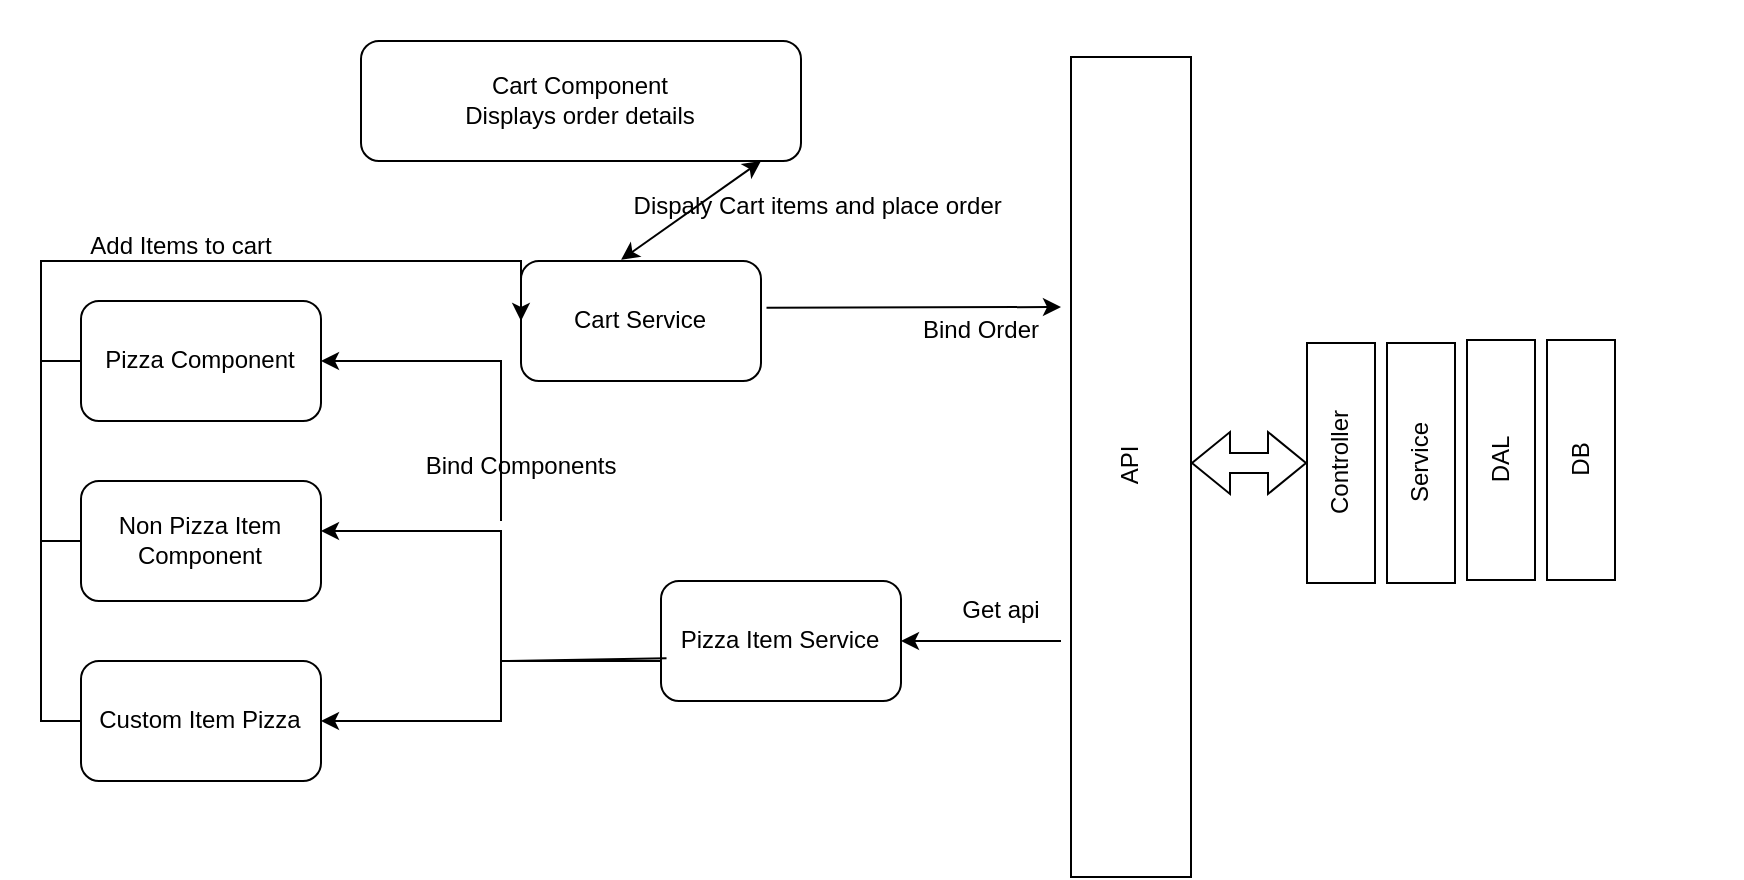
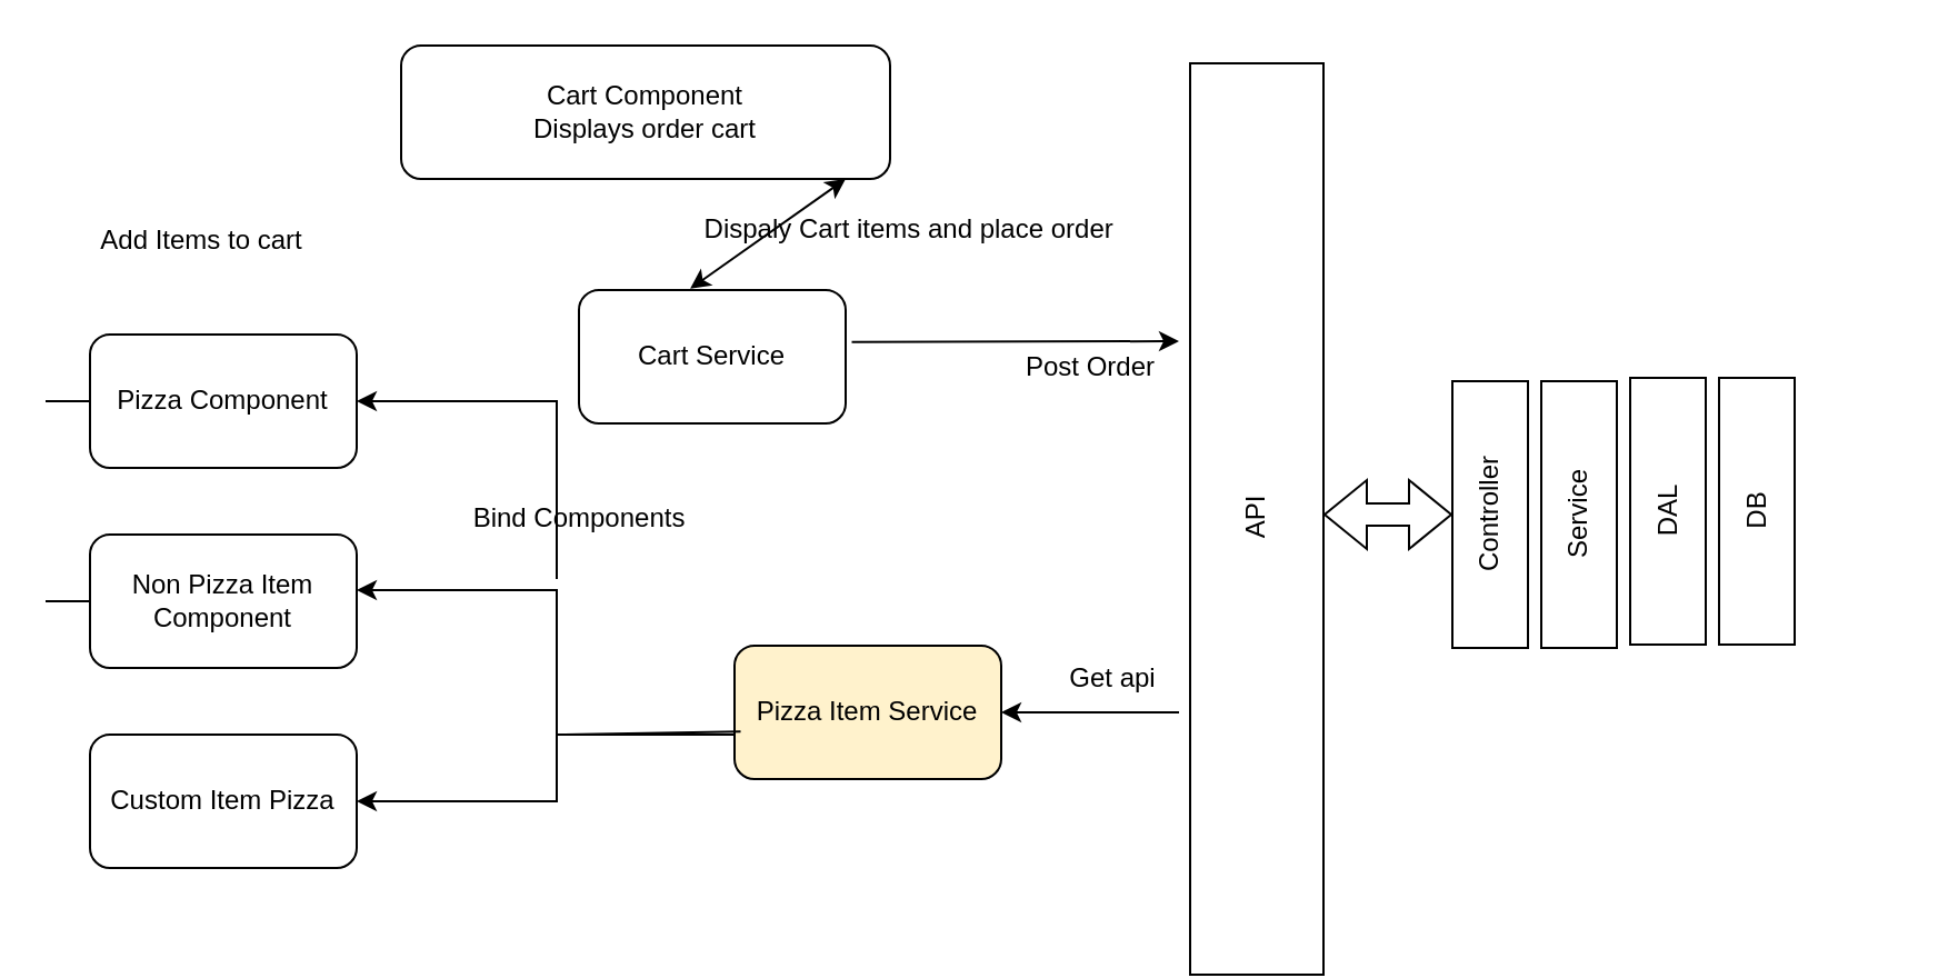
  <mxCell id="0" />
  <mxCell id="1" parent="0" />
  <mxCell id="2" value="Pizza Component" style="rounded=1;whiteSpace=wrap;html=1;" vertex="1" parent="1"><mxGeometry x="40" y="150" width="120" height="60" as="geometry" /></mxCell>
  <mxCell id="3" value="Non Pizza Item Component" style="rounded=1;whiteSpace=wrap;html=1;" vertex="1" parent="1"><mxGeometry x="40" y="240" width="120" height="60" as="geometry" /></mxCell>
  <mxCell id="4" value="Custom Item Pizza" style="rounded=1;whiteSpace=wrap;html=1;" vertex="1" parent="1"><mxGeometry x="40" y="330" width="120" height="60" as="geometry" /></mxCell>
- <mxCell id="5" value="Pizza Item Service" style="rounded=1;whiteSpace=wrap;html=1;" vertex="1" parent="1"><mxGeometry x="330" y="290" width="120" height="60" as="geometry" /></mxCell>
+ <mxCell id="5" value="Pizza Item Service" style="rounded=1;whiteSpace=wrap;html=1;fillColor=#fff2cc;" vertex="1" parent="1"><mxGeometry x="330" y="290" width="120" height="60" as="geometry" /></mxCell>
  <mxCell id="6" value="Cart Service" style="rounded=1;whiteSpace=wrap;html=1;" vertex="1" parent="1"><mxGeometry x="260" y="130" width="120" height="60" as="geometry" /></mxCell>
  <mxCell id="7" value="API" style="html=1;points=[];perimeter=orthogonalPerimeter;outlineConnect=0;targetShapes=umlLifeline;portConstraint=eastwest;newEdgeStyle={&quot;edgeStyle&quot;:&quot;elbowEdgeStyle&quot;,&quot;elbow&quot;:&quot;vertical&quot;,&quot;curved&quot;:0,&quot;rounded&quot;:0};direction=south;rotation=-90;" vertex="1" parent="1"><mxGeometry x="360" y="203" width="410" height="60" as="geometry" /></mxCell>
- <mxCell id="8" value="Cart Component&lt;br&gt;Displays order details" style="rounded=1;whiteSpace=wrap;html=1;" vertex="1" parent="1"><mxGeometry x="180" y="20" width="220" height="60" as="geometry" /></mxCell>
+ <mxCell id="8" value="Cart Component&lt;br&gt;Displays order cart" style="rounded=1;whiteSpace=wrap;html=1;" vertex="1" parent="1"><mxGeometry x="180" y="20" width="220" height="60" as="geometry" /></mxCell>
  <mxCell id="9" value="" style="endArrow=classic;html=1;rounded=0;entryX=1;entryY=0.5;entryDx=0;entryDy=0;" edge="1" parent="1" target="5"><mxGeometry width="50" height="50" relative="1" as="geometry"><mxPoint x="530" y="320" as="sourcePoint" /><mxPoint x="460" y="220" as="targetPoint" /></mxGeometry></mxCell>
  <mxCell id="10" value="" style="endArrow=classic;html=1;rounded=0;exitX=0.023;exitY=0.643;exitDx=0;exitDy=0;entryX=1;entryY=0.25;entryDx=0;entryDy=0;exitPerimeter=0;" edge="1" parent="1" source="5"><mxGeometry width="50" height="50" relative="1" as="geometry"><mxPoint x="320" y="329.5" as="sourcePoint" /><mxPoint x="160" y="265" as="targetPoint" /><Array as="points"><mxPoint x="250" y="330" /><mxPoint x="250" y="265" /></Array></mxGeometry></mxCell>
  <mxCell id="11" value="" style="endArrow=classic;html=1;rounded=0;entryX=1;entryY=0.5;entryDx=0;entryDy=0;" edge="1" parent="1" target="4"><mxGeometry width="50" height="50" relative="1" as="geometry"><mxPoint x="330" y="330" as="sourcePoint" /><mxPoint x="460" y="220" as="targetPoint" /><Array as="points"><mxPoint x="250" y="330" /><mxPoint x="250" y="360" /></Array></mxGeometry></mxCell>
  <mxCell id="12" value="" style="endArrow=classic;html=1;rounded=0;entryX=1;entryY=0.5;entryDx=0;entryDy=0;" edge="1" parent="1" target="2"><mxGeometry width="50" height="50" relative="1" as="geometry"><mxPoint x="250" y="260" as="sourcePoint" /><mxPoint x="460" y="220" as="targetPoint" /><Array as="points"><mxPoint x="250" y="180" /></Array></mxGeometry></mxCell>
- <mxCell id="13" value="" style="endArrow=classic;html=1;rounded=0;exitX=0;exitY=0.5;exitDx=0;exitDy=0;entryX=0;entryY=0.5;entryDx=0;entryDy=0;" edge="1" parent="1" source="4" target="6"><mxGeometry width="50" height="50" relative="1" as="geometry"><mxPoint x="410" y="270" as="sourcePoint" /><mxPoint x="20" y="70" as="targetPoint" /><Array as="points"><mxPoint x="20" y="360" /><mxPoint x="20" y="230" /><mxPoint x="20" y="130" /><mxPoint x="180" y="130" /><mxPoint x="260" y="130" /><mxPoint x="260" y="160" /></Array></mxGeometry></mxCell>
  <mxCell id="14" value="" style="endArrow=none;html=1;rounded=0;entryX=0;entryY=0.5;entryDx=0;entryDy=0;" edge="1" parent="1" target="3"><mxGeometry width="50" height="50" relative="1" as="geometry"><mxPoint x="30" y="270" as="sourcePoint" /><mxPoint x="460" y="220" as="targetPoint" /><Array as="points"><mxPoint x="20" y="270" /></Array></mxGeometry></mxCell>
  <mxCell id="15" value="" style="endArrow=none;html=1;rounded=0;" edge="1" parent="1"><mxGeometry width="50" height="50" relative="1" as="geometry"><mxPoint x="20" y="180" as="sourcePoint" /><mxPoint x="40" y="180" as="targetPoint" /></mxGeometry></mxCell>
  <mxCell id="16" value="Bind Components" style="text;html=1;align=center;verticalAlign=middle;resizable=0;points=[];autosize=1;strokeColor=none;fillColor=none;" vertex="1" parent="1"><mxGeometry x="200" y="218" width="120" height="30" as="geometry" /></mxCell>
- <mxCell id="17" value="Add Items to cart" style="text;html=1;align=center;verticalAlign=middle;resizable=0;points=[];autosize=1;strokeColor=none;fillColor=none;" vertex="1" parent="1"><mxGeometry x="35" y="108" width="110" height="30" as="geometry" /></mxCell>
+ <mxCell id="17" value="Add Items to cart" style="text;html=1;align=center;verticalAlign=middle;resizable=0;points=[];autosize=1;strokeColor=none;fillColor=none;" vertex="1" parent="1"><mxGeometry x="35" y="93" width="110" height="30" as="geometry" /></mxCell>
  <mxCell id="18" value="" style="endArrow=classic;startArrow=classic;html=1;rounded=0;exitX=0.417;exitY=-0.01;exitDx=0;exitDy=0;exitPerimeter=0;" edge="1" parent="1" source="6"><mxGeometry width="50" height="50" relative="1" as="geometry"><mxPoint x="330" y="130" as="sourcePoint" /><mxPoint x="380" y="80" as="targetPoint" /></mxGeometry></mxCell>
  <mxCell id="19" value="Dispaly Cart items and place order&amp;nbsp;" style="text;html=1;align=center;verticalAlign=middle;resizable=0;points=[];autosize=1;strokeColor=none;fillColor=none;" vertex="1" parent="1"><mxGeometry x="305" y="88" width="210" height="30" as="geometry" /></mxCell>
  <mxCell id="20" value="Get api" style="text;html=1;align=center;verticalAlign=middle;resizable=0;points=[];autosize=1;strokeColor=none;fillColor=none;" vertex="1" parent="1"><mxGeometry x="470" y="290" width="60" height="30" as="geometry" /></mxCell>
  <mxCell id="21" value="" style="endArrow=classic;html=1;rounded=0;exitX=1.023;exitY=0.39;exitDx=0;exitDy=0;exitPerimeter=0;" edge="1" parent="1" source="6"><mxGeometry width="50" height="50" relative="1" as="geometry"><mxPoint x="400" y="270" as="sourcePoint" /><mxPoint x="530" y="153" as="targetPoint" /></mxGeometry></mxCell>
- <mxCell id="22" value="Bind Order" style="text;html=1;align=center;verticalAlign=middle;resizable=0;points=[];autosize=1;strokeColor=none;fillColor=none;" vertex="1" parent="1"><mxGeometry x="450" y="150" width="80" height="30" as="geometry" /></mxCell>
+ <mxCell id="22" value="Post Order" style="text;html=1;align=center;verticalAlign=middle;resizable=0;points=[];autosize=1;strokeColor=none;fillColor=none;" vertex="1" parent="1"><mxGeometry x="450" y="150" width="80" height="30" as="geometry" /></mxCell>
  <mxCell id="23" value="Controller" style="rounded=0;whiteSpace=wrap;html=1;rotation=-90;" vertex="1" parent="1"><mxGeometry x="610" y="214" width="120" height="34" as="geometry" /></mxCell>
  <mxCell id="24" value="Service" style="rounded=0;whiteSpace=wrap;html=1;rotation=-90;" vertex="1" parent="1"><mxGeometry x="650" y="214" width="120" height="34" as="geometry" /></mxCell>
  <mxCell id="25" value="DAL" style="rounded=0;whiteSpace=wrap;html=1;rotation=-90;" vertex="1" parent="1"><mxGeometry x="690" y="212.5" width="120" height="34" as="geometry" /></mxCell>
  <mxCell id="26" value="DB" style="rounded=0;whiteSpace=wrap;html=1;rotation=-90;" vertex="1" parent="1"><mxGeometry x="730" y="212.5" width="120" height="34" as="geometry" /></mxCell>
  <mxCell id="27" value="" style="shape=flexArrow;endArrow=classic;startArrow=classic;html=1;rounded=0;entryX=0.5;entryY=0;entryDx=0;entryDy=0;" edge="1" parent="1" source="7" target="23"><mxGeometry width="100" height="100" relative="1" as="geometry"><mxPoint x="580" y="263" as="sourcePoint" /><mxPoint x="680" y="163" as="targetPoint" /></mxGeometry></mxCell>
